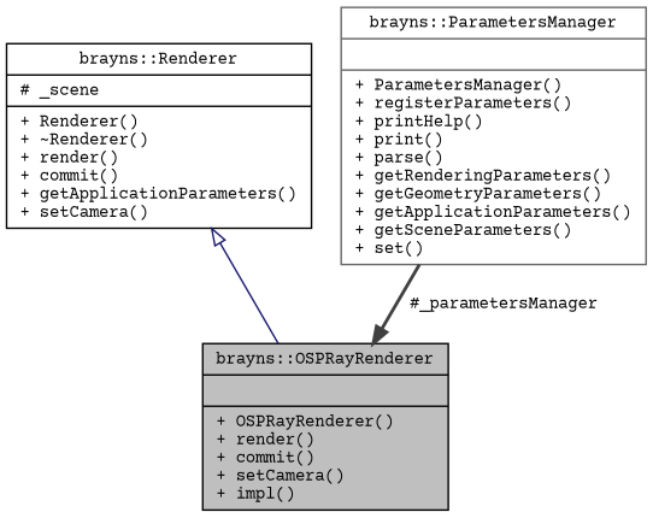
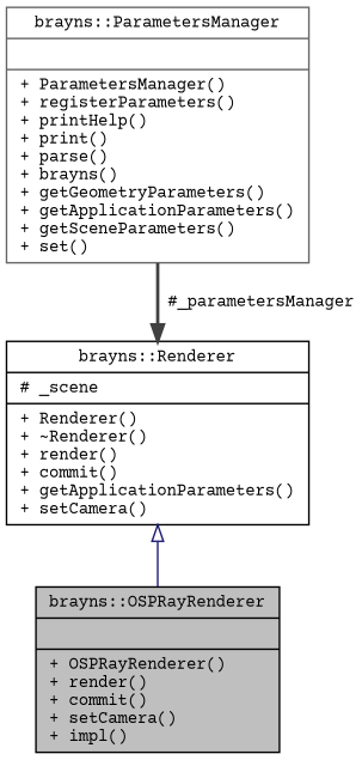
  digraph {
    fontname="Courier Prime"
    node [color=black fillcolor=white fontname="Courier Prime" fontsize=10 shape=record style=filled]
    edge [fontname="Courier Prime" fontsize=10 labelfontname=Sans labelfontsize=10]
    n1 [fillcolor=grey75 fontcolor=black height=0.2 label="{brayns::OSPRayRenderer\n||+ OSPRayRenderer()\l+ render()\l+ commit()\l+ setCamera()\l+ impl()\l}" width=0.4]
    n2 [height=0.2 label="{brayns::Renderer\n|# _scene\l|+ Renderer()\l+ ~Renderer()\l+ render()\l+ commit()\l+ getApplicationParameters()\l+ setCamera()\l}" width=0.4]
-   n3 [color=gray40 height=0.2 label="{brayns::ParametersManager\n||+ ParametersManager()\l+ registerParameters()\l+ printHelp()\l+ print()\l+ parse()\l+ getRenderingParameters()\l+ getGeometryParameters()\l+ getApplicationParameters()\l+ getSceneParameters()\l+ set()\l}" width=0.4]
+   n3 [color=gray40 height=0.2 label="{brayns::ParametersManager\n||+ ParametersManager()\l+ registerParameters()\l+ printHelp()\l+ print()\l+ parse()\l+ brayns()\l+ getGeometryParameters()\l+ getApplicationParameters()\l+ getSceneParameters()\l+ set()\l}" width=0.4]
    n2 -> n1 [arrowtail=onormal color=midnightblue dir=back style=solid]
-   n3 -> n1 [arrowhead=normal color=grey25 label=" #_parametersManager" style=bold]
+   n3 -> n2 [arrowhead=normal color=grey25 label=" #_parametersManager" style=bold]
  }
